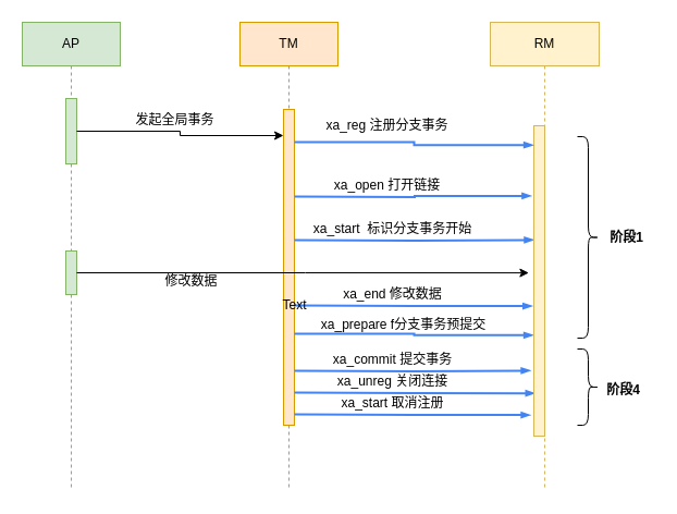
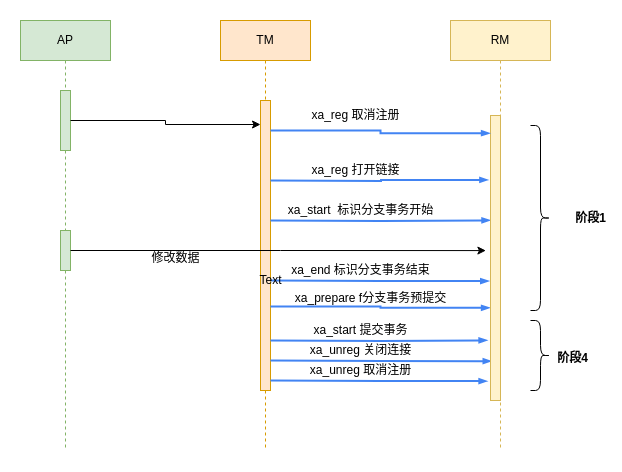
  <mxCell id="0" />
  <mxCell id="1" parent="0" />
  <mxCell id="2" value="AP" style="shape=umlLifeline;perimeter=lifelinePerimeter;whiteSpace=wrap;html=1;container=1;collapsible=0;recursiveResize=0;outlineConnect=0;fillColor=#d5e8d4;strokeColor=#82b366;" vertex="1" parent="1"><mxGeometry x="20" y="20" width="90" height="430" as="geometry" /></mxCell>
  <mxCell id="3" value="" style="html=1;points=[];perimeter=orthogonalPerimeter;fillColor=#d5e8d4;strokeColor=#82b366;" vertex="1" parent="2"><mxGeometry x="40" y="70" width="10" height="60" as="geometry" /></mxCell>
  <mxCell id="4" value="" style="html=1;points=[];perimeter=orthogonalPerimeter;fillColor=#d5e8d4;strokeColor=#82b366;" vertex="1" parent="2"><mxGeometry x="40" y="210" width="10" height="40" as="geometry" /></mxCell>
  <mxCell id="5" value="TM" style="shape=umlLifeline;perimeter=lifelinePerimeter;whiteSpace=wrap;html=1;container=1;collapsible=0;recursiveResize=0;outlineConnect=0;fillColor=#ffe6cc;strokeColor=#d79b00;" vertex="1" parent="1"><mxGeometry x="220" y="20" width="90" height="430" as="geometry" /></mxCell>
  <mxCell id="6" value="" style="html=1;points=[];perimeter=orthogonalPerimeter;fillColor=#ffe6cc;strokeColor=#d79b00;" vertex="1" parent="5"><mxGeometry x="40" y="80" width="10" height="290" as="geometry" /></mxCell>
  <mxCell id="7" value="" style="edgeStyle=orthogonalEdgeStyle;fontSize=12;html=1;endArrow=blockThin;endFill=1;rounded=0;strokeWidth=2;endSize=4;startSize=4;dashed=0;strokeColor=#4284F3;entryX=-0.21;entryY=0.226;entryDx=0;entryDy=0;entryPerimeter=0;" edge="1" parent="5" target="14"><mxGeometry width="100" relative="1" as="geometry"><mxPoint x="50" y="160" as="sourcePoint" /><mxPoint x="220" y="160" as="targetPoint" /></mxGeometry></mxCell>
  <mxCell id="8" value="" style="edgeStyle=orthogonalEdgeStyle;fontSize=12;html=1;endArrow=blockThin;endFill=1;rounded=0;strokeWidth=2;endSize=4;startSize=4;dashed=0;strokeColor=#4284F3;entryX=0;entryY=0.368;entryDx=0;entryDy=0;entryPerimeter=0;" edge="1" parent="5" target="14"><mxGeometry width="100" relative="1" as="geometry"><mxPoint x="50" y="200" as="sourcePoint" /><mxPoint x="150" y="200" as="targetPoint" /></mxGeometry></mxCell>
  <mxCell id="9" value="" style="edgeStyle=orthogonalEdgeStyle;fontSize=12;html=1;endArrow=blockThin;endFill=1;rounded=0;strokeWidth=2;endSize=4;startSize=4;dashed=0;strokeColor=#4284F3;entryX=-0.043;entryY=0.81;entryDx=0;entryDy=0;entryPerimeter=0;" edge="1" parent="5"><mxGeometry width="100" relative="1" as="geometry"><mxPoint x="50" y="286" as="sourcePoint" /><mxPoint x="269.57" y="287.3" as="targetPoint" /><Array as="points"><mxPoint x="160" y="286" /><mxPoint x="160" y="287" /></Array></mxGeometry></mxCell>
  <mxCell id="10" value="" style="edgeStyle=orthogonalEdgeStyle;fontSize=12;html=1;endArrow=blockThin;endFill=1;rounded=0;strokeWidth=2;endSize=4;startSize=4;dashed=0;strokeColor=#4284F3;entryX=-0.293;entryY=0.789;entryDx=0;entryDy=0;entryPerimeter=0;" edge="1" parent="5" target="14"><mxGeometry width="100" relative="1" as="geometry"><mxPoint x="50" y="320" as="sourcePoint" /><mxPoint x="150" y="320" as="targetPoint" /></mxGeometry></mxCell>
  <mxCell id="11" value="" style="edgeStyle=orthogonalEdgeStyle;fontSize=12;html=1;endArrow=blockThin;endFill=1;rounded=0;strokeWidth=2;endSize=4;startSize=4;dashed=0;strokeColor=#4284F3;entryX=0.124;entryY=0.862;entryDx=0;entryDy=0;entryPerimeter=0;" edge="1" parent="5" target="14"><mxGeometry width="100" relative="1" as="geometry"><mxPoint x="50" y="340" as="sourcePoint" /><mxPoint x="150" y="340" as="targetPoint" /></mxGeometry></mxCell>
  <mxCell id="12" value="" style="edgeStyle=orthogonalEdgeStyle;fontSize=12;html=1;endArrow=blockThin;endFill=1;rounded=0;strokeWidth=2;endSize=4;startSize=4;dashed=0;strokeColor=#4284F3;entryX=-0.293;entryY=0.932;entryDx=0;entryDy=0;entryPerimeter=0;" edge="1" parent="5" target="14"><mxGeometry width="100" relative="1" as="geometry"><mxPoint x="50" y="360" as="sourcePoint" /><mxPoint x="150" y="360" as="targetPoint" /></mxGeometry></mxCell>
  <mxCell id="13" value="RM" style="shape=umlLifeline;perimeter=lifelinePerimeter;whiteSpace=wrap;html=1;container=1;collapsible=0;recursiveResize=0;outlineConnect=0;fillColor=#fff2cc;strokeColor=#d6b656;" vertex="1" parent="1"><mxGeometry x="450" y="20" width="100" height="430" as="geometry" /></mxCell>
  <mxCell id="14" value="" style="html=1;points=[];perimeter=orthogonalPerimeter;fillColor=#fff2cc;strokeColor=#d6b656;" vertex="1" parent="13"><mxGeometry x="40" y="95" width="10" height="285" as="geometry" /></mxCell>
  <mxCell id="15" value="" style="shape=curlyBracket;whiteSpace=wrap;html=1;rounded=1;flipH=1;" vertex="1" parent="13"><mxGeometry x="80" y="105" width="20" height="185" as="geometry" /></mxCell>
  <mxCell id="16" value="" style="shape=curlyBracket;whiteSpace=wrap;html=1;rounded=1;flipH=1;" vertex="1" parent="13"><mxGeometry x="80" y="300" width="20" height="70" as="geometry" /></mxCell>
  <mxCell id="17" style="edgeStyle=orthogonalEdgeStyle;rounded=0;orthogonalLoop=1;jettySize=auto;html=1;" edge="1" parent="1" source="3"><mxGeometry relative="1" as="geometry"><mxPoint x="260" y="124" as="targetPoint" /><Array as="points"><mxPoint x="165" y="120" /><mxPoint x="165" y="124" /></Array></mxGeometry></mxCell>
- <mxCell id="18" value="发起全局事务" style="text;html=1;align=center;verticalAlign=middle;resizable=0;points=[];autosize=1;strokeColor=none;fillColor=none;" vertex="1" parent="1"><mxGeometry x="115" y="100" width="90" height="20" as="geometry" /></mxCell>
  <mxCell id="19" value="" style="edgeStyle=orthogonalEdgeStyle;fontSize=12;html=1;endArrow=blockThin;endFill=1;rounded=0;strokeWidth=2;endSize=4;startSize=4;dashed=0;strokeColor=#4284F3;entryX=-0.043;entryY=0.077;entryDx=0;entryDy=0;entryPerimeter=0;" edge="1" parent="1"><mxGeometry width="100" relative="1" as="geometry"><mxPoint x="270" y="130" as="sourcePoint" /><mxPoint x="489.57" y="132.71" as="targetPoint" /><Array as="points"><mxPoint x="380" y="130" /><mxPoint x="380" y="133" /></Array></mxGeometry></mxCell>
- <mxCell id="20" value="xa_reg 注册分支事务" style="text;html=1;align=center;verticalAlign=middle;resizable=0;points=[];autosize=1;strokeColor=none;fillColor=none;" vertex="1" parent="1"><mxGeometry x="290" y="105" width="130" height="20" as="geometry" /></mxCell>
- <mxCell id="21" value="xa_open 打开链接" style="text;html=1;align=center;verticalAlign=middle;resizable=0;points=[];autosize=1;strokeColor=none;fillColor=none;" vertex="1" parent="1"><mxGeometry x="300" y="160" width="110" height="20" as="geometry" /></mxCell>
+ <mxCell id="20" value="xa_reg 取消注册" style="text;html=1;align=center;verticalAlign=middle;resizable=0;points=[];autosize=1;strokeColor=none;fillColor=none;" vertex="1" parent="1"><mxGeometry x="290" y="105" width="130" height="20" as="geometry" /></mxCell>
+ <mxCell id="21" value="xa_reg 打开链接" style="text;html=1;align=center;verticalAlign=middle;resizable=0;points=[];autosize=1;strokeColor=none;fillColor=none;" vertex="1" parent="1"><mxGeometry x="300" y="160" width="110" height="20" as="geometry" /></mxCell>
  <mxCell id="22" value="xa_start&amp;nbsp; 标识分支事务开始" style="text;html=1;align=center;verticalAlign=middle;resizable=0;points=[];autosize=1;strokeColor=none;fillColor=none;" vertex="1" parent="1"><mxGeometry x="280" y="200" width="160" height="20" as="geometry" /></mxCell>
  <mxCell id="23" style="edgeStyle=orthogonalEdgeStyle;rounded=0;orthogonalLoop=1;jettySize=auto;html=1;entryX=-0.46;entryY=0.474;entryDx=0;entryDy=0;entryPerimeter=0;" edge="1" parent="1" source="4" target="14"><mxGeometry relative="1" as="geometry"><Array as="points" /></mxGeometry></mxCell>
  <mxCell id="24" value="修改数据" style="text;html=1;align=center;verticalAlign=middle;resizable=0;points=[];autosize=1;strokeColor=none;fillColor=none;" vertex="1" parent="1"><mxGeometry x="145" y="248" width="60" height="20" as="geometry" /></mxCell>
  <mxCell id="25" value="" style="edgeStyle=orthogonalEdgeStyle;fontSize=12;html=1;endArrow=blockThin;endFill=1;rounded=0;strokeWidth=2;endSize=4;startSize=4;dashed=0;strokeColor=#4284F3;entryX=-0.127;entryY=0.581;entryDx=0;entryDy=0;entryPerimeter=0;" edge="1" parent="1" target="14"><mxGeometry width="100" relative="1" as="geometry"><mxPoint x="270" y="280" as="sourcePoint" /><mxPoint x="370" y="280" as="targetPoint" /></mxGeometry></mxCell>
- <mxCell id="26" value="xa_end 修改数据" style="text;html=1;align=center;verticalAlign=middle;resizable=0;points=[];autosize=1;strokeColor=none;fillColor=none;" vertex="1" parent="1"><mxGeometry x="285" y="260" width="150" height="20" as="geometry" /></mxCell>
+ <mxCell id="26" value="xa_end 标识分支事务结束" style="text;html=1;align=center;verticalAlign=middle;resizable=0;points=[];autosize=1;strokeColor=none;fillColor=none;" vertex="1" parent="1"><mxGeometry x="285" y="260" width="150" height="20" as="geometry" /></mxCell>
  <mxCell id="27" value="xa_prepare f分支事务预提交" style="text;html=1;align=center;verticalAlign=middle;resizable=0;points=[];autosize=1;strokeColor=none;fillColor=none;" vertex="1" parent="1"><mxGeometry x="285" y="288" width="170" height="20" as="geometry" /></mxCell>
- <mxCell id="28" value="xa_commit 提交事务" style="text;html=1;align=center;verticalAlign=middle;resizable=0;points=[];autosize=1;strokeColor=none;fillColor=none;" vertex="1" parent="1"><mxGeometry x="300" y="320" width="120" height="20" as="geometry" /></mxCell>
+ <mxCell id="28" value="xa_start 提交事务" style="text;html=1;align=center;verticalAlign=middle;resizable=0;points=[];autosize=1;strokeColor=none;fillColor=none;" vertex="1" parent="1"><mxGeometry x="300" y="320" width="120" height="20" as="geometry" /></mxCell>
  <mxCell id="29" value="xa_unreg 关闭连接" style="text;html=1;align=center;verticalAlign=middle;resizable=0;points=[];autosize=1;strokeColor=none;fillColor=none;" vertex="1" parent="1"><mxGeometry x="305" y="340" width="110" height="20" as="geometry" /></mxCell>
- <mxCell id="30" value="xa_start 取消注册" style="text;html=1;align=center;verticalAlign=middle;resizable=0;points=[];autosize=1;strokeColor=none;fillColor=none;" vertex="1" parent="1"><mxGeometry x="300" y="360" width="120" height="20" as="geometry" /></mxCell>
- <mxCell id="31" value="&lt;b&gt;阶段1&lt;/b&gt;" style="text;html=1;align=center;verticalAlign=middle;resizable=0;points=[];autosize=1;strokeColor=none;fillColor=none;" vertex="1" parent="1"><mxGeometry x="550" y="208" width="50" height="20" as="geometry" /></mxCell>
+ <mxCell id="30" value="xa_unreg 取消注册" style="text;html=1;align=center;verticalAlign=middle;resizable=0;points=[];autosize=1;strokeColor=none;fillColor=none;" vertex="1" parent="1"><mxGeometry x="300" y="360" width="120" height="20" as="geometry" /></mxCell>
+ <mxCell id="31" value="&lt;b&gt;阶段1&lt;/b&gt;" style="text;html=1;align=center;verticalAlign=middle;resizable=0;points=[];autosize=1;strokeColor=none;fillColor=none;" vertex="1" parent="1"><mxGeometry x="565" y="208" width="50" height="20" as="geometry" /></mxCell>
  <mxCell id="32" value="&lt;b&gt;阶段4&lt;/b&gt;" style="text;html=1;align=center;verticalAlign=middle;resizable=0;points=[];autosize=1;strokeColor=none;fillColor=none;" vertex="1" parent="1"><mxGeometry x="547" y="348" width="50" height="20" as="geometry" /></mxCell>
  <mxCell id="33" value="Text" style="text;html=1;resizable=0;autosize=1;align=center;verticalAlign=middle;points=[];fillColor=none;strokeColor=none;rounded=0;" vertex="1" parent="1"><mxGeometry x="250" y="270" width="40" height="20" as="geometry" /></mxCell>
